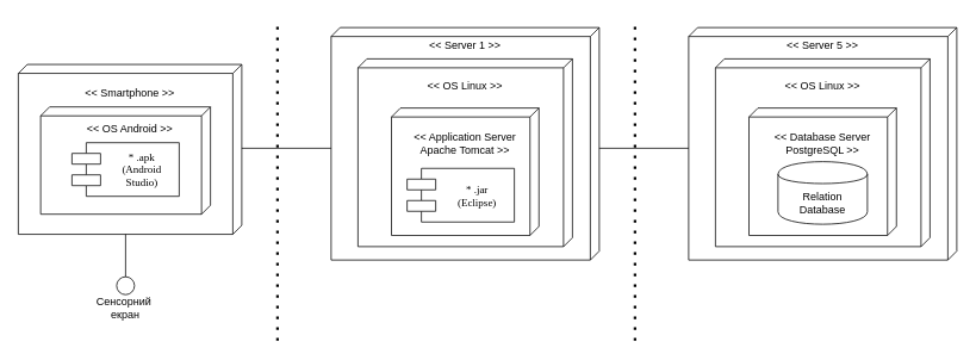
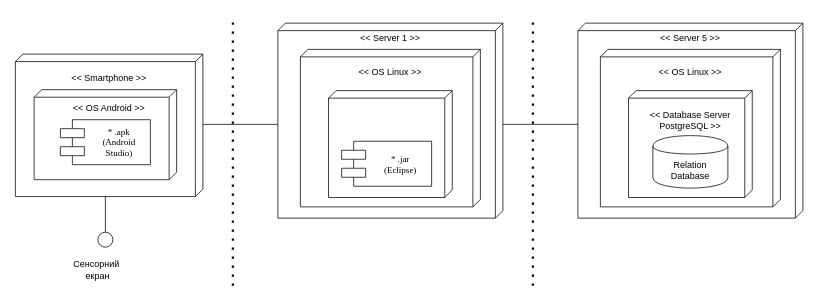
  <mxCell id="0" />
  <mxCell id="1" parent="0" />
  <mxCell id="2" value="" style="verticalAlign=top;align=left;spacingTop=8;spacingLeft=2;spacingRight=12;shape=cube;size=10;direction=south;fontStyle=4;html=1;rounded=0;shadow=0;comic=0;labelBackgroundColor=none;strokeWidth=1;fontFamily=Verdana;fontSize=12" parent="1" vertex="1"><mxGeometry x="370" y="30" width="300" height="260" as="geometry" /></mxCell>
  <mxCell id="3" value="" style="verticalAlign=top;align=left;spacingTop=8;spacingLeft=2;spacingRight=12;shape=cube;size=10;direction=south;fontStyle=4;html=1;rounded=0;shadow=0;comic=0;labelBackgroundColor=none;strokeWidth=1;fontFamily=Verdana;fontSize=12" parent="1" vertex="1"><mxGeometry x="20" y="71.25" width="250" height="190" as="geometry" /></mxCell>
  <mxCell id="4" value="" style="ellipse;whiteSpace=wrap;html=1;rounded=0;shadow=0;comic=0;labelBackgroundColor=none;strokeWidth=1;fontFamily=Verdana;fontSize=12;align=center;" parent="1" vertex="1"><mxGeometry x="130" y="308.75" width="20" height="20" as="geometry" /></mxCell>
  <mxCell id="5" style="rounded=0;html=1;labelBackgroundColor=none;startArrow=none;startFill=0;startSize=8;endArrow=none;endFill=0;endSize=16;fontFamily=Verdana;fontSize=12;exitX=0.5;exitY=0;exitDx=0;exitDy=0;" parent="1" source="4" edge="1"><mxGeometry relative="1" as="geometry"><mxPoint x="140" y="338.75" as="sourcePoint" /><mxPoint x="140" y="261.25" as="targetPoint" /></mxGeometry></mxCell>
  <mxCell id="6" value="" style="verticalAlign=top;align=left;spacingTop=8;spacingLeft=2;spacingRight=12;shape=cube;size=10;direction=south;fontStyle=4;html=1;rounded=0;shadow=0;comic=0;labelBackgroundColor=none;strokeWidth=1;fontFamily=Verdana;fontSize=12" vertex="1" parent="1"><mxGeometry x="45" y="118.75" width="190" height="120" as="geometry" /></mxCell>
- <mxCell id="7" value="Сенсорний&amp;nbsp;&lt;br&gt;екран" style="text;strokeColor=none;fillColor=none;html=1;align=center;verticalAlign=middle;whiteSpace=wrap;rounded=0;hachureGap=4;" vertex="1" parent="1"><mxGeometry x="110" y="328.75" width="60" height="30" as="geometry" /></mxCell>
+ <mxCell id="7" value="Сенсорний&amp;nbsp;&lt;br&gt;екран" style="text;strokeColor=none;fillColor=none;html=1;align=center;verticalAlign=middle;whiteSpace=wrap;rounded=0;hachureGap=4;" vertex="1" parent="1"><mxGeometry x="100" y="343.75" width="60" height="30" as="geometry" /></mxCell>
  <mxCell id="8" value="* .apk&lt;br&gt;(Android &lt;br&gt;Studio)" style="shape=component;align=center;spacingLeft=36;rounded=0;shadow=0;comic=0;labelBackgroundColor=none;strokeWidth=1;fontFamily=Verdana;fontSize=12;html=1;" vertex="1" parent="1"><mxGeometry x="80" y="158.75" width="120" height="60" as="geometry" /></mxCell>
  <mxCell id="9" value="&amp;lt;&amp;lt; Smartphone &amp;gt;&amp;gt;" style="text;strokeColor=none;fillColor=none;html=1;align=center;verticalAlign=middle;whiteSpace=wrap;rounded=0;hachureGap=4;" vertex="1" parent="1"><mxGeometry x="90" y="88.75" width="110" height="30" as="geometry" /></mxCell>
  <mxCell id="10" value="&amp;lt;&amp;lt; OS Android &amp;gt;&amp;gt;" style="text;strokeColor=none;fillColor=none;html=1;align=center;verticalAlign=middle;whiteSpace=wrap;rounded=0;hachureGap=4;" vertex="1" parent="1"><mxGeometry x="90" y="128.75" width="110" height="30" as="geometry" /></mxCell>
  <mxCell id="11" value="" style="verticalAlign=top;align=left;spacingTop=8;spacingLeft=2;spacingRight=12;shape=cube;size=10;direction=south;fontStyle=4;html=1;rounded=0;shadow=0;comic=0;labelBackgroundColor=none;strokeWidth=1;fontFamily=Verdana;fontSize=12" vertex="1" parent="1"><mxGeometry x="400" y="65" width="240" height="210" as="geometry" /></mxCell>
  <mxCell id="12" value="" style="verticalAlign=top;align=left;spacingTop=8;spacingLeft=2;spacingRight=12;shape=cube;size=10;direction=south;fontStyle=4;html=1;rounded=0;shadow=0;comic=0;labelBackgroundColor=none;strokeWidth=1;fontFamily=Verdana;fontSize=12" vertex="1" parent="1"><mxGeometry x="437.5" y="120" width="165" height="142.5" as="geometry" /></mxCell>
  <mxCell id="13" value="&amp;lt;&amp;lt; Server 1 &amp;gt;&amp;gt;" style="text;strokeColor=none;fillColor=none;html=1;align=center;verticalAlign=middle;whiteSpace=wrap;rounded=0;hachureGap=4;" vertex="1" parent="1"><mxGeometry x="465" y="35" width="110" height="30" as="geometry" /></mxCell>
  <mxCell id="14" value="&amp;lt;&amp;lt; OS Linux &amp;gt;&amp;gt;" style="text;strokeColor=none;fillColor=none;html=1;align=center;verticalAlign=middle;whiteSpace=wrap;rounded=0;hachureGap=4;" vertex="1" parent="1"><mxGeometry x="465" y="80" width="110" height="30" as="geometry" /></mxCell>
  <mxCell id="15" value="* .jar&lt;br&gt;(Eclipse)" style="shape=component;align=center;spacingLeft=36;rounded=0;shadow=0;comic=0;labelBackgroundColor=none;strokeWidth=1;fontFamily=Verdana;fontSize=12;html=1;" vertex="1" parent="1"><mxGeometry x="455" y="187.5" width="120" height="60" as="geometry" /></mxCell>
- <mxCell id="16" value="&amp;lt;&amp;lt; Application Server Apache Tomcat &amp;gt;&amp;gt;" style="text;strokeColor=none;fillColor=none;html=1;align=center;verticalAlign=middle;whiteSpace=wrap;rounded=0;hachureGap=4;" vertex="1" parent="1"><mxGeometry x="445" y="145" width="150" height="30" as="geometry" /></mxCell>
  <mxCell id="17" value="" style="verticalAlign=top;align=left;spacingTop=8;spacingLeft=2;spacingRight=12;shape=cube;size=10;direction=south;fontStyle=4;html=1;rounded=0;shadow=0;comic=0;labelBackgroundColor=none;strokeWidth=1;fontFamily=Verdana;fontSize=12" vertex="1" parent="1"><mxGeometry x="770" y="30" width="300" height="260" as="geometry" /></mxCell>
  <mxCell id="18" value="" style="verticalAlign=top;align=left;spacingTop=8;spacingLeft=2;spacingRight=12;shape=cube;size=10;direction=south;fontStyle=4;html=1;rounded=0;shadow=0;comic=0;labelBackgroundColor=none;strokeWidth=1;fontFamily=Verdana;fontSize=12" vertex="1" parent="1"><mxGeometry x="800" y="65" width="240" height="210" as="geometry" /></mxCell>
  <mxCell id="19" value="" style="verticalAlign=top;align=left;spacingTop=8;spacingLeft=2;spacingRight=12;shape=cube;size=10;direction=south;fontStyle=4;html=1;rounded=0;shadow=0;comic=0;labelBackgroundColor=none;strokeWidth=1;fontFamily=Verdana;fontSize=12" vertex="1" parent="1"><mxGeometry x="837.5" y="120" width="165" height="142.5" as="geometry" /></mxCell>
  <mxCell id="20" value="&amp;lt;&amp;lt; Server 5 &amp;gt;&amp;gt;" style="text;strokeColor=none;fillColor=none;html=1;align=center;verticalAlign=middle;whiteSpace=wrap;rounded=0;hachureGap=4;" vertex="1" parent="1"><mxGeometry x="865" y="35" width="110" height="30" as="geometry" /></mxCell>
  <mxCell id="21" value="&amp;lt;&amp;lt; OS Linux &amp;gt;&amp;gt;" style="text;strokeColor=none;fillColor=none;html=1;align=center;verticalAlign=middle;whiteSpace=wrap;rounded=0;hachureGap=4;" vertex="1" parent="1"><mxGeometry x="865" y="80" width="110" height="30" as="geometry" /></mxCell>
  <mxCell id="22" value="&amp;lt;&amp;lt; Database Server PostgreSQL &amp;gt;&amp;gt;" style="text;strokeColor=none;fillColor=none;html=1;align=center;verticalAlign=middle;whiteSpace=wrap;rounded=0;hachureGap=4;" vertex="1" parent="1"><mxGeometry x="845" y="145" width="150" height="30" as="geometry" /></mxCell>
  <mxCell id="23" value="Relation&lt;br&gt;Database" style="shape=cylinder;whiteSpace=wrap;html=1;boundedLbl=1;backgroundOutline=1;hachureGap=4;" vertex="1" parent="1"><mxGeometry x="870" y="180" width="100" height="70" as="geometry" /></mxCell>
  <mxCell id="24" value="" style="endArrow=none;html=1;rounded=0;startSize=14;endSize=14;sourcePerimeterSpacing=8;targetPerimeterSpacing=8;entryX=0;entryY=0;entryDx=135;entryDy=300;entryPerimeter=0;" edge="1" parent="1" target="2"><mxGeometry width="50" height="50" relative="1" as="geometry"><mxPoint x="270" y="165" as="sourcePoint" /><mxPoint x="460" y="-10" as="targetPoint" /></mxGeometry></mxCell>
  <mxCell id="25" value="" style="endArrow=none;html=1;rounded=0;startSize=14;endSize=14;sourcePerimeterSpacing=8;targetPerimeterSpacing=8;entryX=0;entryY=0;entryDx=135;entryDy=300;entryPerimeter=0;" edge="1" parent="1" target="17"><mxGeometry width="50" height="50" relative="1" as="geometry"><mxPoint x="670" y="165" as="sourcePoint" /><mxPoint x="650" y="-40" as="targetPoint" /></mxGeometry></mxCell>
  <mxCell id="26" value="" style="endArrow=none;dashed=1;html=1;dashPattern=1 3;strokeWidth=3;rounded=0;startSize=14;endSize=14;sourcePerimeterSpacing=8;targetPerimeterSpacing=8;" edge="1" parent="1"><mxGeometry width="50" height="50" relative="1" as="geometry"><mxPoint x="710" y="380" as="sourcePoint" /><mxPoint x="710" y="20" as="targetPoint" /></mxGeometry></mxCell>
  <mxCell id="27" value="" style="endArrow=none;dashed=1;html=1;dashPattern=1 3;strokeWidth=3;startSize=14;endSize=14;sourcePerimeterSpacing=8;targetPerimeterSpacing=8;rounded=0;strokeColor=default;" edge="1" parent="1"><mxGeometry width="50" height="50" relative="1" as="geometry"><mxPoint x="310" y="380" as="sourcePoint" /><mxPoint x="310" y="20" as="targetPoint" /></mxGeometry></mxCell>
